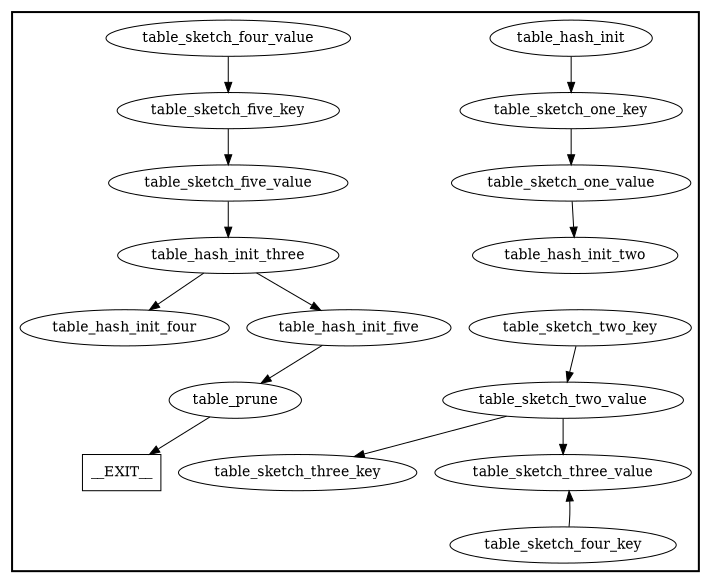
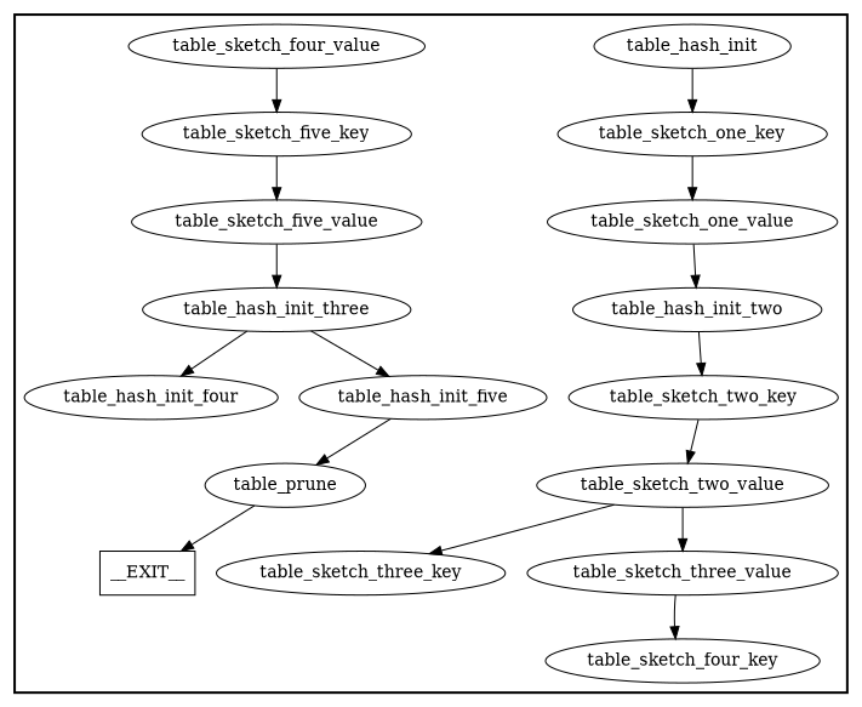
  digraph {
    node [shape=ellipse style=solid]
    n1 [label=table_hash_init]
    n2 [label=__EXIT__ shape=rectangle]
    n3 [label=table_sketch_one_key]
    n4 [label=table_sketch_one_value]
    n5 [label=table_hash_init_two]
    n6 [label=table_sketch_two_key]
    n7 [label=table_sketch_two_value]
    n8 [label=table_sketch_three_key]
    n9 [label=table_sketch_three_value]
    n10 [label=table_sketch_four_key]
    n11 [label=table_sketch_four_value]
    n12 [label=table_sketch_five_key]
    n13 [label=table_sketch_five_value]
    n14 [label=table_hash_init_three]
    n15 [label=table_hash_init_four]
    n16 [label=table_hash_init_five]
    n17 [label=table_prune]
    subgraph cluster_1 {
      labeljust=r
      style=bold
      n1
      n2
      n3
      n4
      n5
      n6
      n7
      n8
      n9
      n10
      n11
      n12
      n13
      n14
      n15
      n16
      n17
    }
    n1 -> n3
    n3 -> n4
    n4 -> n5
+   n5 -> n6
    n6 -> n7
    n7 -> n8
    n7 -> n9
-   n10 -> n9
+   n9 -> n10
    n11 -> n12
    n12 -> n13
    n13 -> n14
    n14 -> n15
    n14 -> n16
    n16 -> n17
    n17 -> n2
  }
